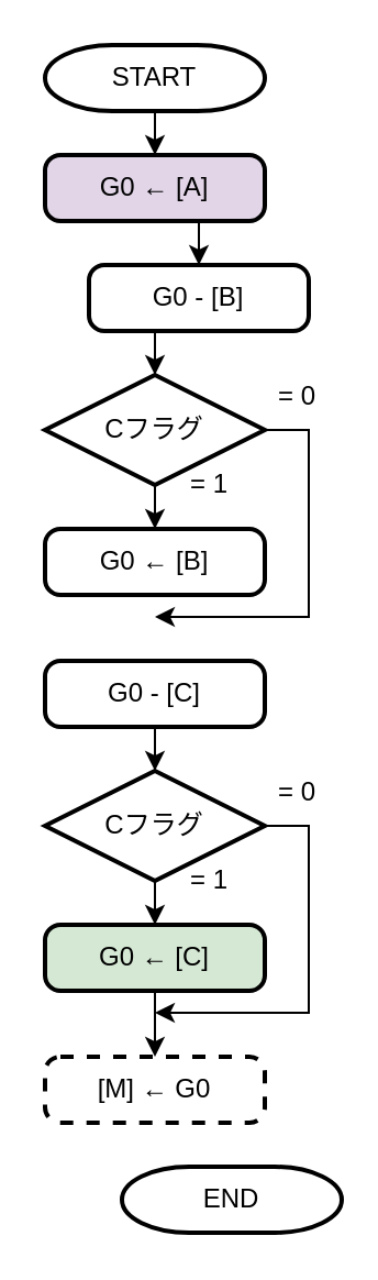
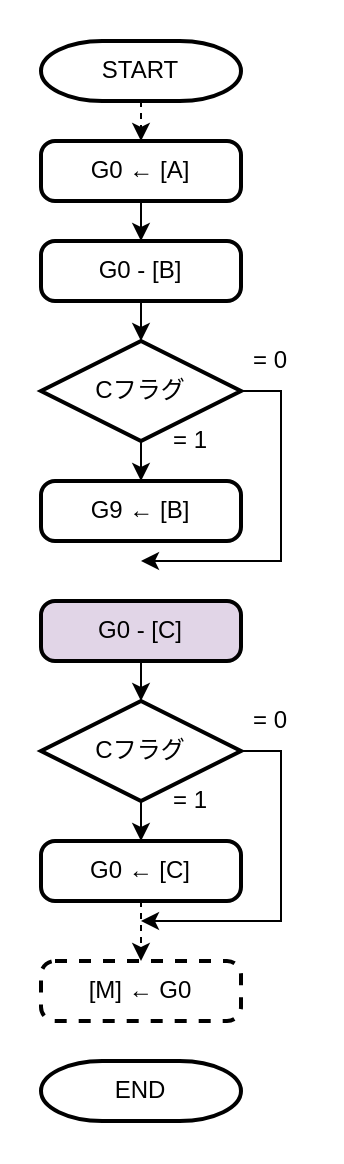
  <mxCell id="0" />
  <mxCell id="1" parent="0" />
- <mxCell id="2" style="edgeStyle=orthogonalEdgeStyle;rounded=0;orthogonalLoop=1;jettySize=auto;html=1;exitX=0.5;exitY=1;exitDx=0;exitDy=0;exitPerimeter=0;entryX=0.5;entryY=0;entryDx=0;entryDy=0;" parent="1" source="3" target="8" edge="1"><mxGeometry relative="1" as="geometry" /></mxCell>
+ <mxCell id="2" style="edgeStyle=orthogonalEdgeStyle;rounded=0;orthogonalLoop=1;jettySize=auto;html=1;exitX=0.5;exitY=1;exitDx=0;exitDy=0;exitPerimeter=0;entryX=0.5;entryY=0;entryDx=0;entryDy=0;dashed=1;" parent="1" source="3" target="8" edge="1"><mxGeometry relative="1" as="geometry" /></mxCell>
  <mxCell id="3" value="START" style="strokeWidth=2;html=1;shape=mxgraph.flowchart.terminator;whiteSpace=wrap;" parent="1" vertex="1"><mxGeometry x="20" y="20" width="100" height="30" as="geometry" /></mxCell>
  <mxCell id="4" style="edgeStyle=orthogonalEdgeStyle;rounded=0;orthogonalLoop=1;jettySize=auto;html=1;exitX=1;exitY=0.5;exitDx=0;exitDy=0;exitPerimeter=0;" parent="1" source="6" edge="1"><mxGeometry relative="1" as="geometry"><mxPoint x="70" y="280" as="targetPoint" /><Array as="points"><mxPoint x="140" y="195" /><mxPoint x="140" y="280" /></Array></mxGeometry></mxCell>
  <mxCell id="5" style="edgeStyle=orthogonalEdgeStyle;rounded=0;orthogonalLoop=1;jettySize=auto;html=1;exitX=0.5;exitY=1;exitDx=0;exitDy=0;exitPerimeter=0;entryX=0.5;entryY=0;entryDx=0;entryDy=0;" parent="1" source="6" target="18" edge="1"><mxGeometry relative="1" as="geometry" /></mxCell>
  <mxCell id="6" value="Cフラグ" style="strokeWidth=2;html=1;shape=mxgraph.flowchart.decision;whiteSpace=wrap;" parent="1" vertex="1"><mxGeometry x="20" y="170" width="100" height="50" as="geometry" /></mxCell>
  <mxCell id="7" style="edgeStyle=orthogonalEdgeStyle;rounded=0;orthogonalLoop=1;jettySize=auto;html=1;exitX=0.5;exitY=1;exitDx=0;exitDy=0;entryX=0.5;entryY=0;entryDx=0;entryDy=0;" parent="1" source="8" target="10" edge="1"><mxGeometry relative="1" as="geometry" /></mxCell>
- <mxCell id="8" value="G0 ← [A]" style="rounded=1;whiteSpace=wrap;html=1;absoluteArcSize=1;arcSize=14;strokeWidth=2;fillColor=#e1d5e7;" parent="1" vertex="1"><mxGeometry x="20" y="70" width="100" height="30" as="geometry" /></mxCell>
+ <mxCell id="8" value="G0 ← [A]" style="rounded=1;whiteSpace=wrap;html=1;absoluteArcSize=1;arcSize=14;strokeWidth=2;" parent="1" vertex="1"><mxGeometry x="20" y="70" width="100" height="30" as="geometry" /></mxCell>
  <mxCell id="9" style="edgeStyle=orthogonalEdgeStyle;rounded=0;orthogonalLoop=1;jettySize=auto;html=1;exitX=0.5;exitY=1;exitDx=0;exitDy=0;entryX=0.5;entryY=0;entryDx=0;entryDy=0;entryPerimeter=0;" parent="1" source="10" target="6" edge="1"><mxGeometry relative="1" as="geometry" /></mxCell>
- <mxCell id="10" value="G0 - [B]" style="rounded=1;whiteSpace=wrap;html=1;absoluteArcSize=1;arcSize=14;strokeWidth=2;" parent="1" vertex="1"><mxGeometry x="40" y="120" width="100" height="30" as="geometry" /></mxCell>
+ <mxCell id="10" value="G0 - [B]" style="rounded=1;whiteSpace=wrap;html=1;absoluteArcSize=1;arcSize=14;strokeWidth=2;" parent="1" vertex="1"><mxGeometry x="20" y="120" width="100" height="30" as="geometry" /></mxCell>
  <mxCell id="11" style="edgeStyle=orthogonalEdgeStyle;rounded=0;orthogonalLoop=1;jettySize=auto;html=1;exitX=0.5;exitY=1;exitDx=0;exitDy=0;entryX=0.5;entryY=0;entryDx=0;entryDy=0;entryPerimeter=0;" parent="1" source="12" target="15" edge="1"><mxGeometry relative="1" as="geometry" /></mxCell>
- <mxCell id="12" value="G0 - [C]" style="rounded=1;whiteSpace=wrap;html=1;absoluteArcSize=1;arcSize=14;strokeWidth=2;" parent="1" vertex="1"><mxGeometry x="20" y="300" width="100" height="30" as="geometry" /></mxCell>
+ <mxCell id="12" value="G0 - [C]" style="rounded=1;whiteSpace=wrap;html=1;absoluteArcSize=1;arcSize=14;strokeWidth=2;fillColor=#e1d5e7;" parent="1" vertex="1"><mxGeometry x="20" y="300" width="100" height="30" as="geometry" /></mxCell>
  <mxCell id="13" style="edgeStyle=orthogonalEdgeStyle;rounded=0;orthogonalLoop=1;jettySize=auto;html=1;exitX=0.5;exitY=1;exitDx=0;exitDy=0;exitPerimeter=0;entryX=0.5;entryY=0;entryDx=0;entryDy=0;" parent="1" source="15" target="17" edge="1"><mxGeometry relative="1" as="geometry" /></mxCell>
  <mxCell id="14" style="edgeStyle=orthogonalEdgeStyle;rounded=0;orthogonalLoop=1;jettySize=auto;html=1;exitX=1;exitY=0.5;exitDx=0;exitDy=0;exitPerimeter=0;" parent="1" source="15" edge="1"><mxGeometry relative="1" as="geometry"><mxPoint x="70" y="460" as="targetPoint" /><Array as="points"><mxPoint x="140" y="375" /><mxPoint x="140" y="460" /><mxPoint x="70" y="460" /></Array></mxGeometry></mxCell>
  <mxCell id="15" value="Cフラグ" style="strokeWidth=2;html=1;shape=mxgraph.flowchart.decision;whiteSpace=wrap;" parent="1" vertex="1"><mxGeometry x="20" y="350" width="100" height="50" as="geometry" /></mxCell>
- <mxCell id="16" style="edgeStyle=orthogonalEdgeStyle;rounded=0;orthogonalLoop=1;jettySize=auto;html=1;exitX=0.5;exitY=1;exitDx=0;exitDy=0;entryX=0.5;entryY=0;entryDx=0;entryDy=0;" parent="1" source="17" target="20" edge="1"><mxGeometry relative="1" as="geometry" /></mxCell>
- <mxCell id="17" value="G0 ← [C]" style="rounded=1;whiteSpace=wrap;html=1;absoluteArcSize=1;arcSize=14;strokeWidth=2;fillColor=#d5e8d4;" parent="1" vertex="1"><mxGeometry x="20" y="420" width="100" height="30" as="geometry" /></mxCell>
- <mxCell id="18" value="G0 ← [B]" style="rounded=1;whiteSpace=wrap;html=1;absoluteArcSize=1;arcSize=14;strokeWidth=2;" parent="1" vertex="1"><mxGeometry x="20" y="240" width="100" height="30" as="geometry" /></mxCell>
+ <mxCell id="16" style="edgeStyle=orthogonalEdgeStyle;rounded=0;orthogonalLoop=1;jettySize=auto;html=1;exitX=0.5;exitY=1;exitDx=0;exitDy=0;entryX=0.5;entryY=0;entryDx=0;entryDy=0;dashed=1;" parent="1" source="17" target="20" edge="1"><mxGeometry relative="1" as="geometry" /></mxCell>
+ <mxCell id="17" value="G0 ← [C]" style="rounded=1;whiteSpace=wrap;html=1;absoluteArcSize=1;arcSize=14;strokeWidth=2;" parent="1" vertex="1"><mxGeometry x="20" y="420" width="100" height="30" as="geometry" /></mxCell>
+ <mxCell id="18" value="G9 ← [B]" style="rounded=1;whiteSpace=wrap;html=1;absoluteArcSize=1;arcSize=14;strokeWidth=2;" parent="1" vertex="1"><mxGeometry x="20" y="240" width="100" height="30" as="geometry" /></mxCell>
  <mxCell id="19" value="= 0" style="text;html=1;strokeColor=none;fillColor=none;align=center;verticalAlign=middle;whiteSpace=wrap;rounded=0;" parent="1" vertex="1"><mxGeometry x="120" y="170" width="30" height="20" as="geometry" /></mxCell>
  <mxCell id="20" value="[M] ← G0" style="rounded=1;whiteSpace=wrap;html=1;absoluteArcSize=1;arcSize=14;strokeWidth=2;dashed=1;" parent="1" vertex="1"><mxGeometry x="20" y="480" width="100" height="30" as="geometry" /></mxCell>
- <mxCell id="21" value="END" style="strokeWidth=2;html=1;shape=mxgraph.flowchart.terminator;whiteSpace=wrap;" parent="1" vertex="1"><mxGeometry x="55" y="530" width="100" height="30" as="geometry" /></mxCell>
+ <mxCell id="21" value="END" style="strokeWidth=2;html=1;shape=mxgraph.flowchart.terminator;whiteSpace=wrap;" parent="1" vertex="1"><mxGeometry x="20" y="530" width="100" height="30" as="geometry" /></mxCell>
  <mxCell id="22" value="= 1" style="text;html=1;strokeColor=none;fillColor=none;align=center;verticalAlign=middle;whiteSpace=wrap;rounded=0;" parent="1" vertex="1"><mxGeometry x="80" y="210" width="30" height="20" as="geometry" /></mxCell>
  <mxCell id="23" value="= 1" style="text;html=1;strokeColor=none;fillColor=none;align=center;verticalAlign=middle;whiteSpace=wrap;rounded=0;" parent="1" vertex="1"><mxGeometry x="80" y="390" width="30" height="20" as="geometry" /></mxCell>
  <mxCell id="24" value="= 0" style="text;html=1;strokeColor=none;fillColor=none;align=center;verticalAlign=middle;whiteSpace=wrap;rounded=0;" parent="1" vertex="1"><mxGeometry x="120" y="350" width="30" height="20" as="geometry" /></mxCell>
